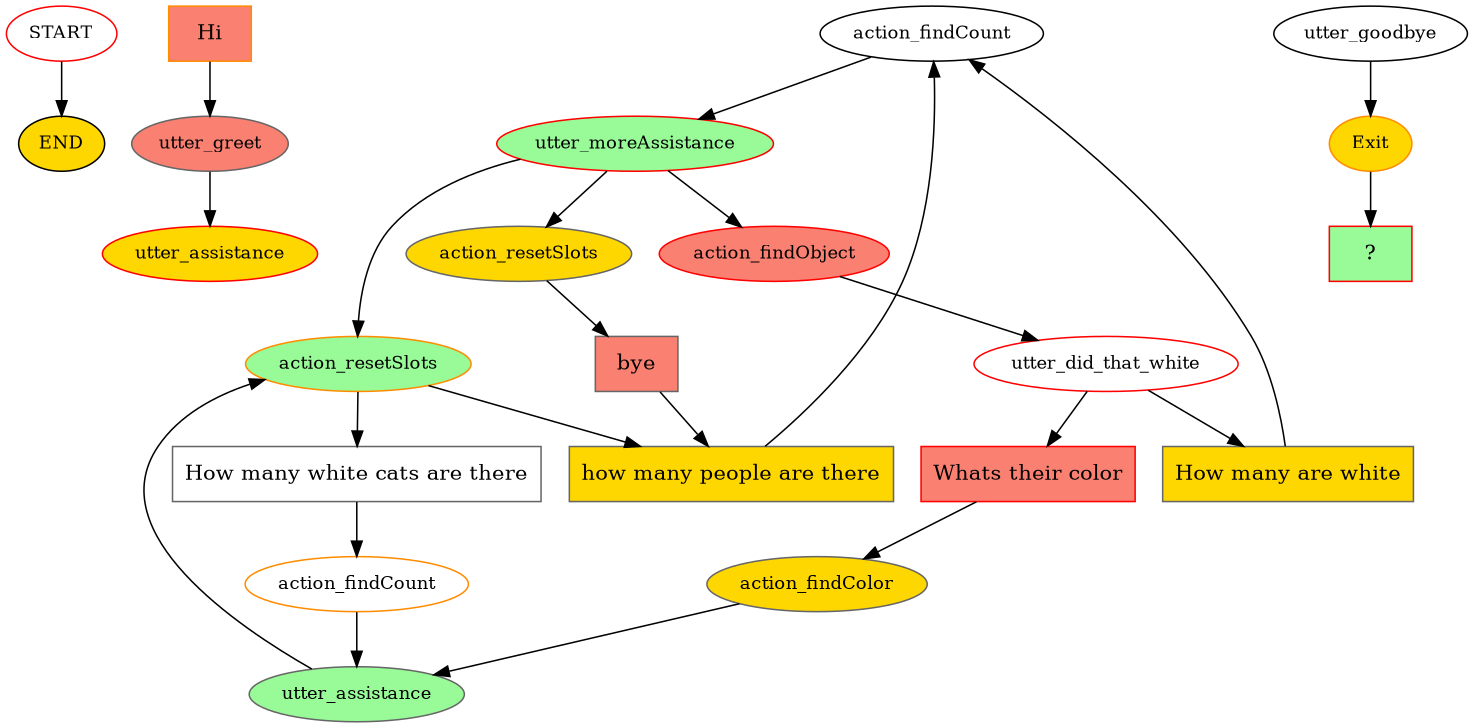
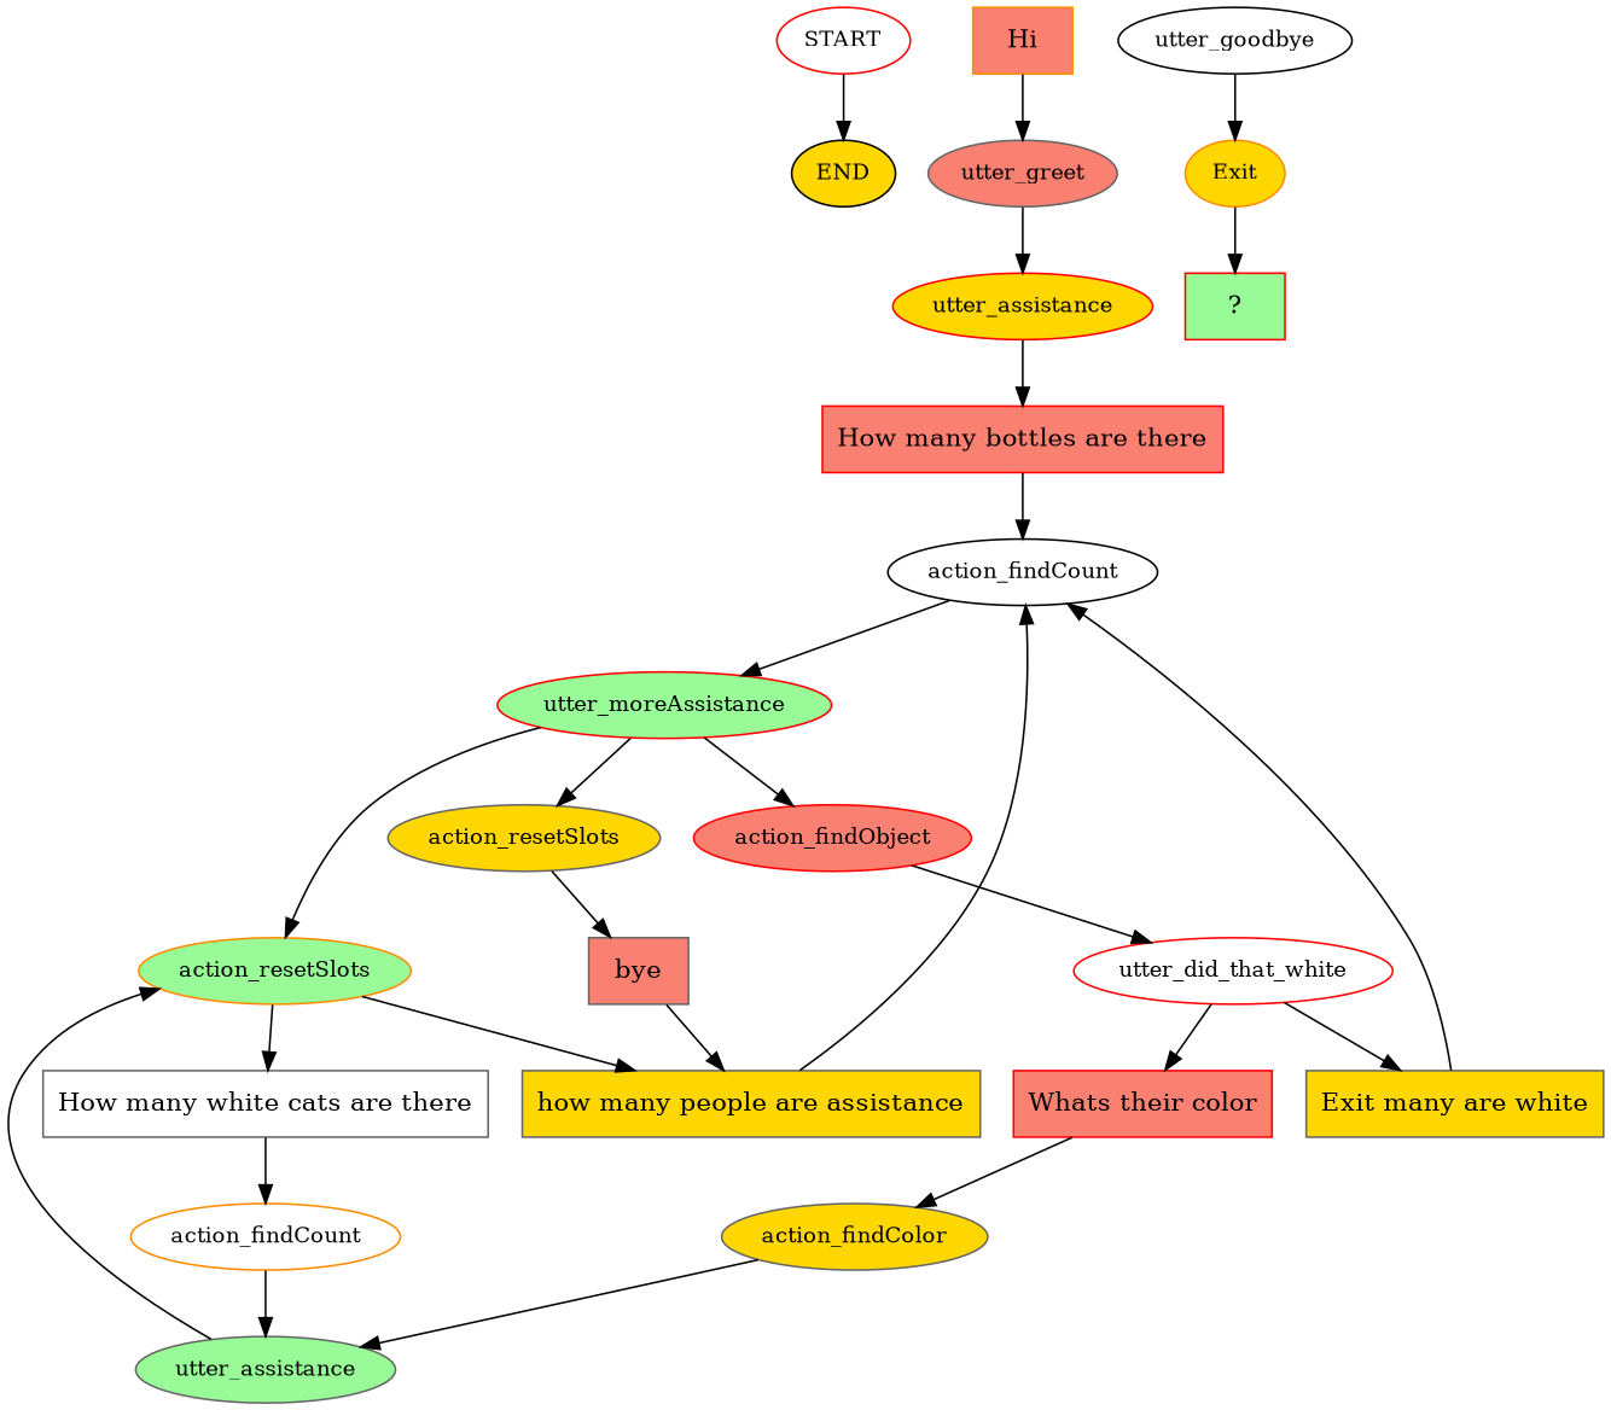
  digraph {
    node [color=red fillcolor=gold fontsize=12 style=filled]
    n1 [fillcolor=white label=START]
    n2 [color=black label=END]
    n3 [color=darkorange fillcolor=salmon label=Hi shape=rect fontsize=""]
    n4 [color=gray40 fillcolor=salmon label=utter_greet]
    n5 [label=utter_assistance]
+   n6 [fillcolor=salmon label="How many bottles are there" shape=rect fontsize=""]
    n7 [color=black fillcolor=white label=action_findCount]
    n8 [fillcolor=palegreen label=utter_moreAssistance]
    n9 [color=darkorange fillcolor=palegreen label=action_resetSlots]
    n10 [fillcolor=salmon label=action_findObject]
    n11 [color=gray40 label=action_resetSlots]
-   n12 [color=gray40 label="how many people are there" shape=rect fontsize=""]
+   n12 [color=gray40 label="how many people are assistance" shape=rect fontsize=""]
    n13 [color=gray40 fillcolor=white label="How many white cats are there" shape=rect fontsize=""]
    n14 [fillcolor=white label=utter_did_that_white]
    n15 [color=gray40 fillcolor=salmon label=bye shape=rect fontsize=""]
    n16 [color=darkorange fillcolor=white label=action_findCount]
    n17 [fillcolor=salmon label="Whats their color" shape=rect fontsize=""]
-   n18 [color=gray40 label="How many are white" shape=rect fontsize=""]
+   n18 [color=gray40 label="Exit many are white" shape=rect fontsize=""]
    n19 [color=gray40 label=action_findColor]
    n20 [color=gray40 fillcolor=palegreen label=utter_assistance]
    n21 [color=black fillcolor=white label=utter_goodbye]
    n22 [color=darkorange label=Exit]
    n23 [fillcolor=palegreen label="  ?  " shape=rect fontsize=""]
    n1 -> n2
    n3 -> n4
    n4 -> n5
+   n5 -> n6
+   n6 -> n7
    n7 -> n8
    n8 -> n9
    n8 -> n10
    n8 -> n11
    n9 -> n12
    n9 -> n13
    n10 -> n14
    n11 -> n15
    n12 -> n7
    n13 -> n16
    n14 -> n17
    n14 -> n18
    n15 -> n12
    n16 -> n20
    n17 -> n19
    n18 -> n7
    n19 -> n20
    n20 -> n9
    n21 -> n22
    n22 -> n23
  }
